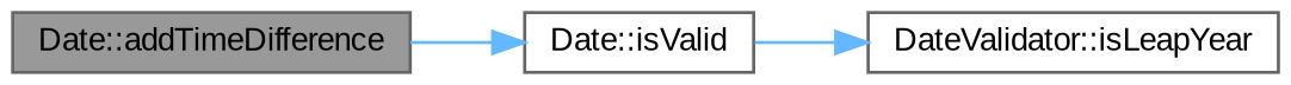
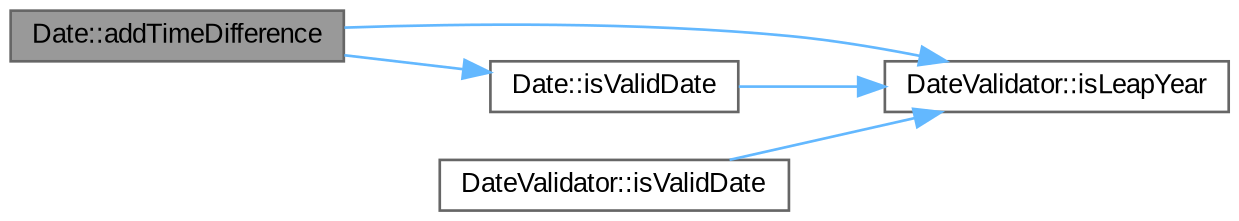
  digraph {
    fontname="Liberation Sans"
    rankdir=LR
    node [color=grey40 fillcolor=white fontname="Liberation Sans" fontsize=10 shape=box style=filled]
    edge [color=steelblue1 fontname="Liberation Sans" fontsize=10 labelfontname=Helvetica labelfontsize=10 style=solid]
    n1 [color=gray40 fillcolor=grey60 fontcolor=black height=0.2 label="Date::addTimeDifference" width=0.4]
    n2 [height=0.2 label="DateValidator::isLeapYear" width=0.4]
-   n3 [height=0.2 label="Date::isValid" width=0.4]
+   n3 [height=0.2 label="Date::isValidDate" width=0.4]
+   n4 [height=0.2 label="DateValidator::isValidDate" width=0.4]
+   n1 -> n2
    n1 -> n3
    n3 -> n2
+   n4 -> n2
  }
